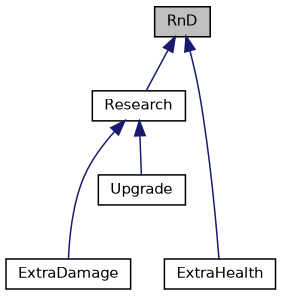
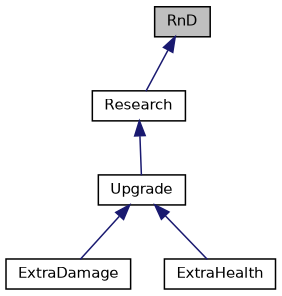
  digraph {
    node [color=black fillcolor=white fontname=Helvetica fontsize=10 shape=record style=filled]
    edge [color=midnightblue dir=back fontname=Helvetica fontsize=10 labelfontname=Helvetica labelfontsize=10 style=solid]
    n1 [fillcolor=grey75 fontcolor=black height=0.2 label=RnD width=0.4]
    n2 [height=0.2 label=Research width=0.4]
    n3 [height=0.2 label=Upgrade width=0.4]
    n4 [height=0.2 label=ExtraDamage width=0.4]
    n5 [height=0.2 label=ExtraHealth width=0.4]
    n1 -> n2
    n2 -> n3
-   n2 -> n4
-   n1 -> n5
+   n3 -> n4
+   n3 -> n5
  }
